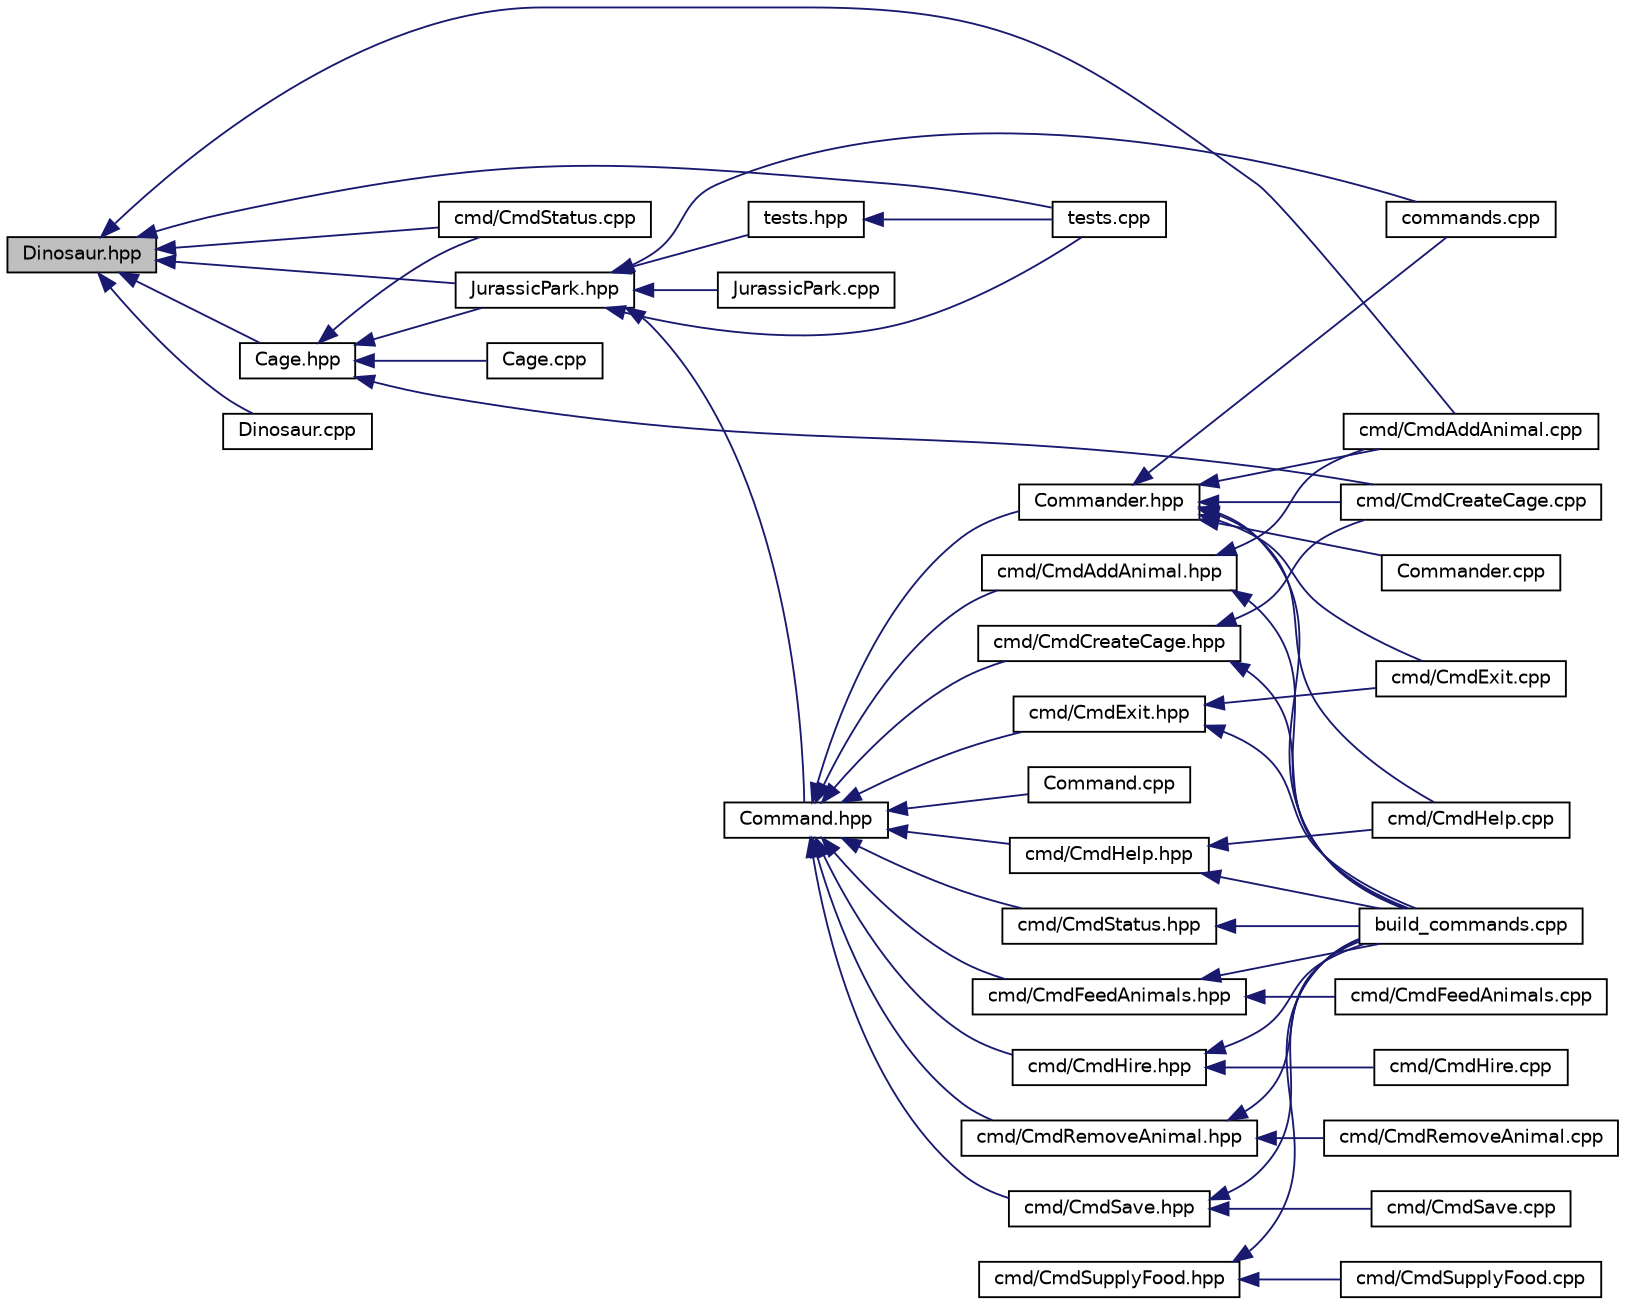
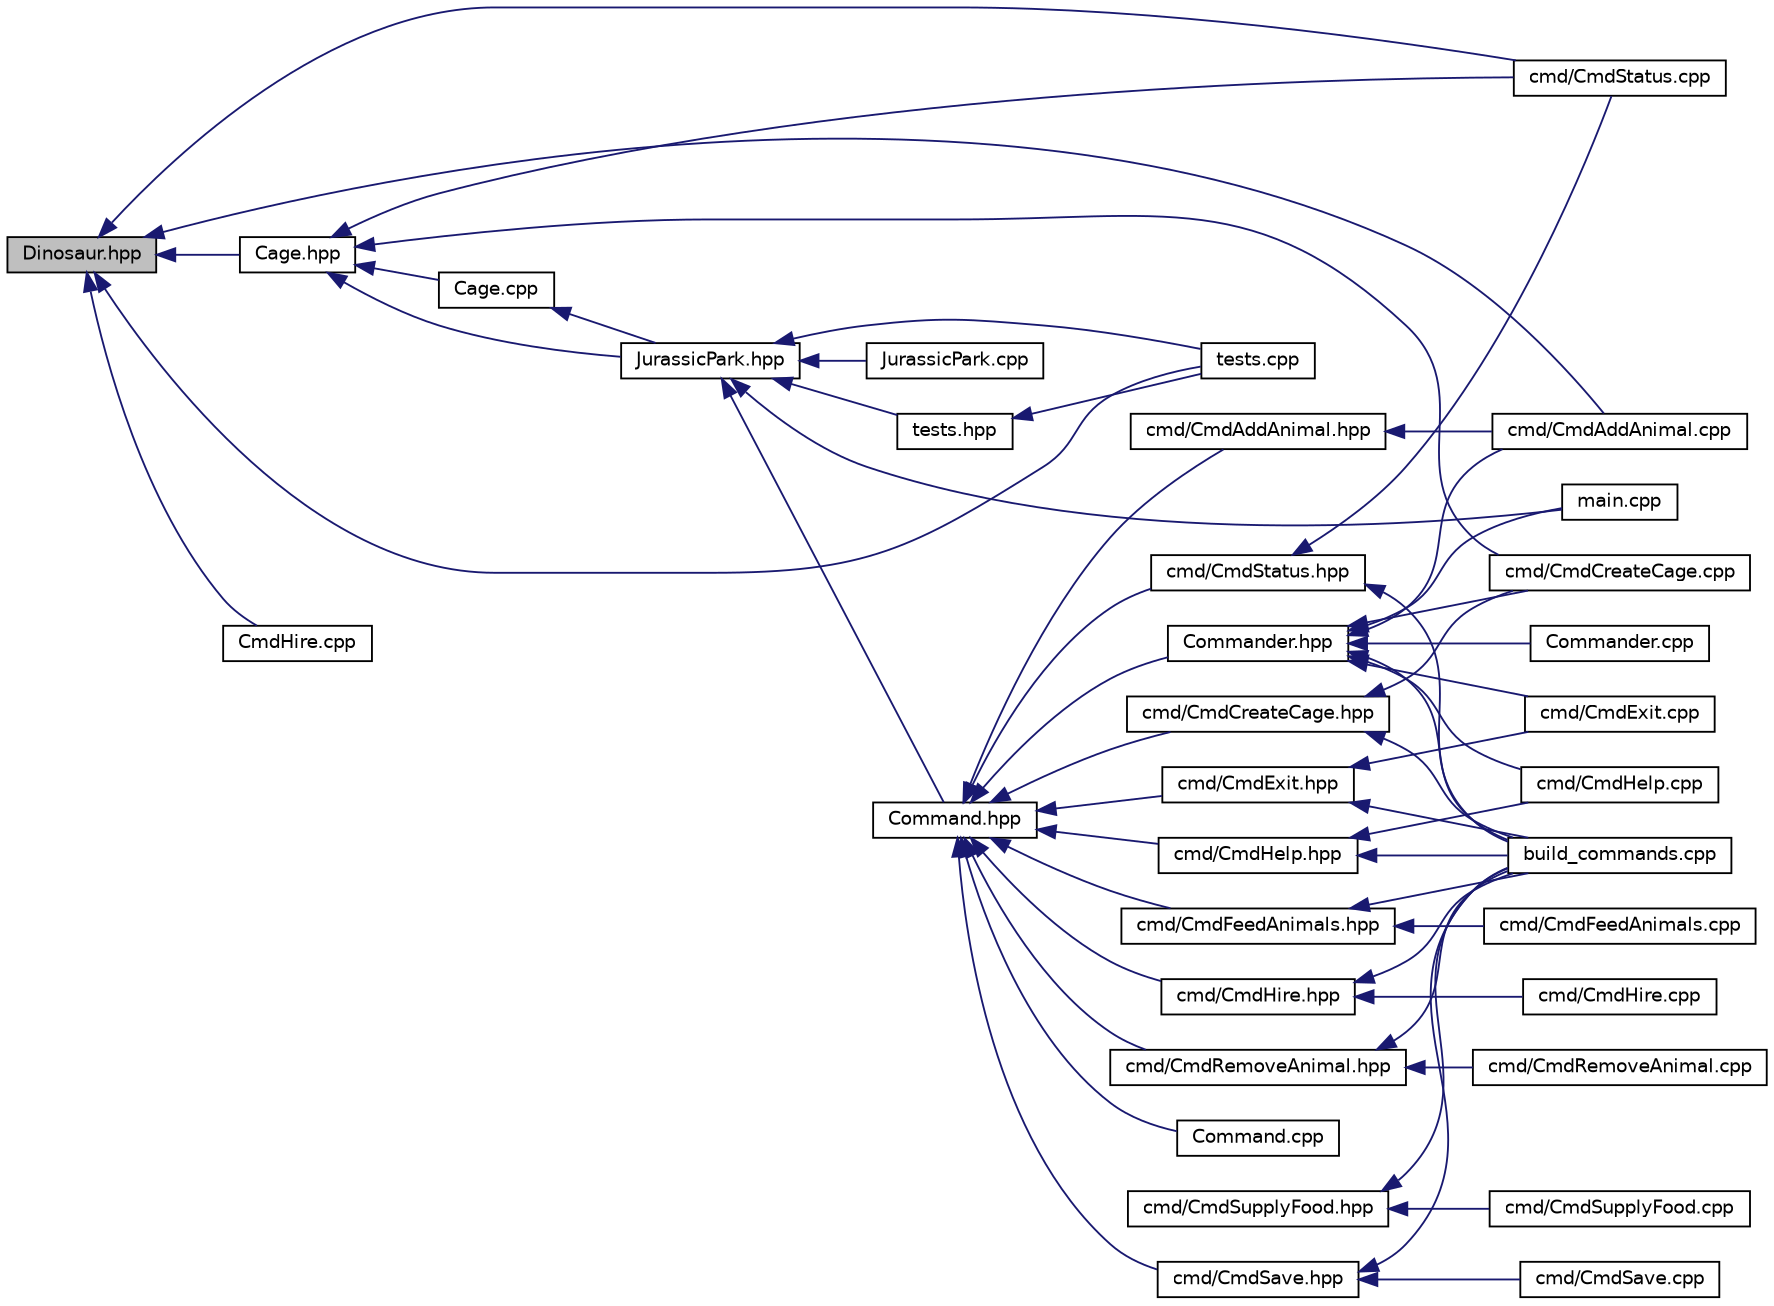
  digraph {
    rankdir=LR
    node [color=black fillcolor=white fontname=Helvetica fontsize=10 shape=record style=filled]
    edge [color=midnightblue dir=back fontname=Helvetica fontsize=10 labelfontname=Helvetica labelfontsize=10 style=solid]
    n1 [fillcolor=grey75 fontcolor=black height=0.2 label="Dinosaur.hpp" width=0.4]
    n2 [height=0.2 label="JurassicPark.hpp" width=0.4]
    n3 [height=0.2 label="cmd/CmdAddAnimal.cpp" width=0.4]
    n4 [height=0.2 label="cmd/CmdStatus.cpp" width=0.4]
    n5 [height=0.2 label="tests.cpp" width=0.4]
    n6 [height=0.2 label="Cage.hpp" width=0.4]
-   n7 [height=0.2 label="Dinosaur.cpp" width=0.4]
+   n7 [height=0.2 label="CmdHire.cpp" width=0.4]
    n8 [height=0.2 label="Command.hpp" width=0.4]
-   n9 [height=0.2 label="commands.cpp" width=0.4]
+   n9 [height=0.2 label="main.cpp" width=0.4]
    n10 [height=0.2 label="JurassicPark.cpp" width=0.4]
    n11 [height=0.2 label="tests.hpp" width=0.4]
    n12 [height=0.2 label="cmd/CmdCreateCage.cpp" width=0.4]
    n13 [height=0.2 label="Cage.cpp" width=0.4]
    n14 [height=0.2 label="Commander.hpp" width=0.4]
    n15 [height=0.2 label="cmd/CmdAddAnimal.hpp" width=0.4]
    n16 [height=0.2 label="cmd/CmdCreateCage.hpp" width=0.4]
    n17 [height=0.2 label="cmd/CmdExit.hpp" width=0.4]
    n18 [height=0.2 label="cmd/CmdFeedAnimals.hpp" width=0.4]
    n19 [height=0.2 label="cmd/CmdHelp.hpp" width=0.4]
    n20 [height=0.2 label="cmd/CmdHire.hpp" width=0.4]
    n21 [height=0.2 label="cmd/CmdRemoveAnimal.hpp" width=0.4]
    n22 [height=0.2 label="cmd/CmdSave.hpp" width=0.4]
    n23 [height=0.2 label="cmd/CmdStatus.hpp" width=0.4]
    n24 [height=0.2 label="Command.cpp" width=0.4]
    n25 [height=0.2 label="build_commands.cpp" width=0.4]
    n26 [height=0.2 label="cmd/CmdExit.cpp" width=0.4]
    n27 [height=0.2 label="cmd/CmdHelp.cpp" width=0.4]
    n28 [height=0.2 label="Commander.cpp" width=0.4]
    n29 [height=0.2 label="cmd/CmdFeedAnimals.cpp" width=0.4]
    n30 [height=0.2 label="cmd/CmdHire.cpp" width=0.4]
    n31 [height=0.2 label="cmd/CmdRemoveAnimal.cpp" width=0.4]
    n32 [height=0.2 label="cmd/CmdSave.cpp" width=0.4]
    n33 [height=0.2 label="cmd/CmdSupplyFood.hpp" width=0.4]
    n34 [height=0.2 label="cmd/CmdSupplyFood.cpp" width=0.4]
-   n1 -> n2
+   n13 -> n2
    n1 -> n3
    n1 -> n4
    n1 -> n5
    n1 -> n6
    n1 -> n7
    n2 -> n5
    n2 -> n8
    n2 -> n9
    n2 -> n10
    n2 -> n11
    n6 -> n2
    n6 -> n4
    n6 -> n12
    n6 -> n13
    n8 -> n14
    n8 -> n15
    n8 -> n16
    n8 -> n17
    n8 -> n18
    n8 -> n19
    n8 -> n20
    n8 -> n21
    n8 -> n22
    n8 -> n23
    n8 -> n24
    n11 -> n5
    n14 -> n3
    n14 -> n9
    n14 -> n12
    n14 -> n25
    n14 -> n26
    n14 -> n27
    n14 -> n28
    n15 -> n3
-   n15 -> n25
    n16 -> n12
    n16 -> n25
    n17 -> n25
    n17 -> n26
    n18 -> n25
    n18 -> n29
    n19 -> n25
    n19 -> n27
    n20 -> n25
    n20 -> n30
    n21 -> n25
    n21 -> n31
    n22 -> n25
    n22 -> n32
+   n23 -> n4
    n23 -> n25
    n33 -> n25
    n33 -> n34
  }
